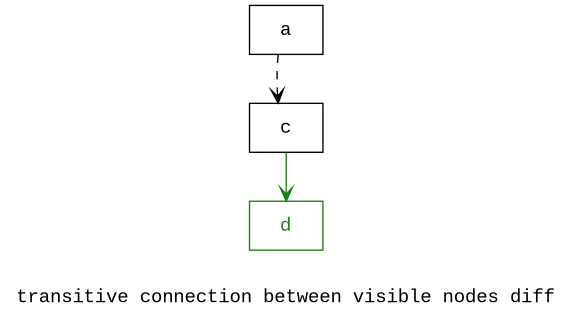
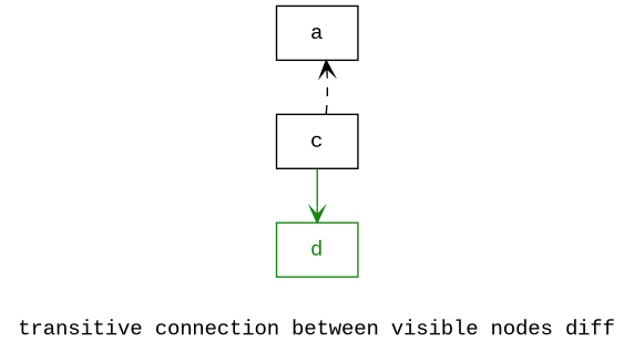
  digraph {
    bgcolor="#ffffff"
    fontcolor="#000000"
    fontname="Courier New"
    label="transitive connection between visible nodes diff"
    node [color="#000000" fontcolor="#000000" fontname="Courier New" shape=rectangle]
    edge [arrowhead=vee]
    n1 [label=a]
    n2 [label=c]
    n3 [color="#158510" fontcolor="#158510" label=d]
-   n1 -> n2 [color="#000000" style=dashed]
+   n2 -> n1 [color="#000000" style=dashed]
    n2 -> n3 [color="#158510"]
  }
